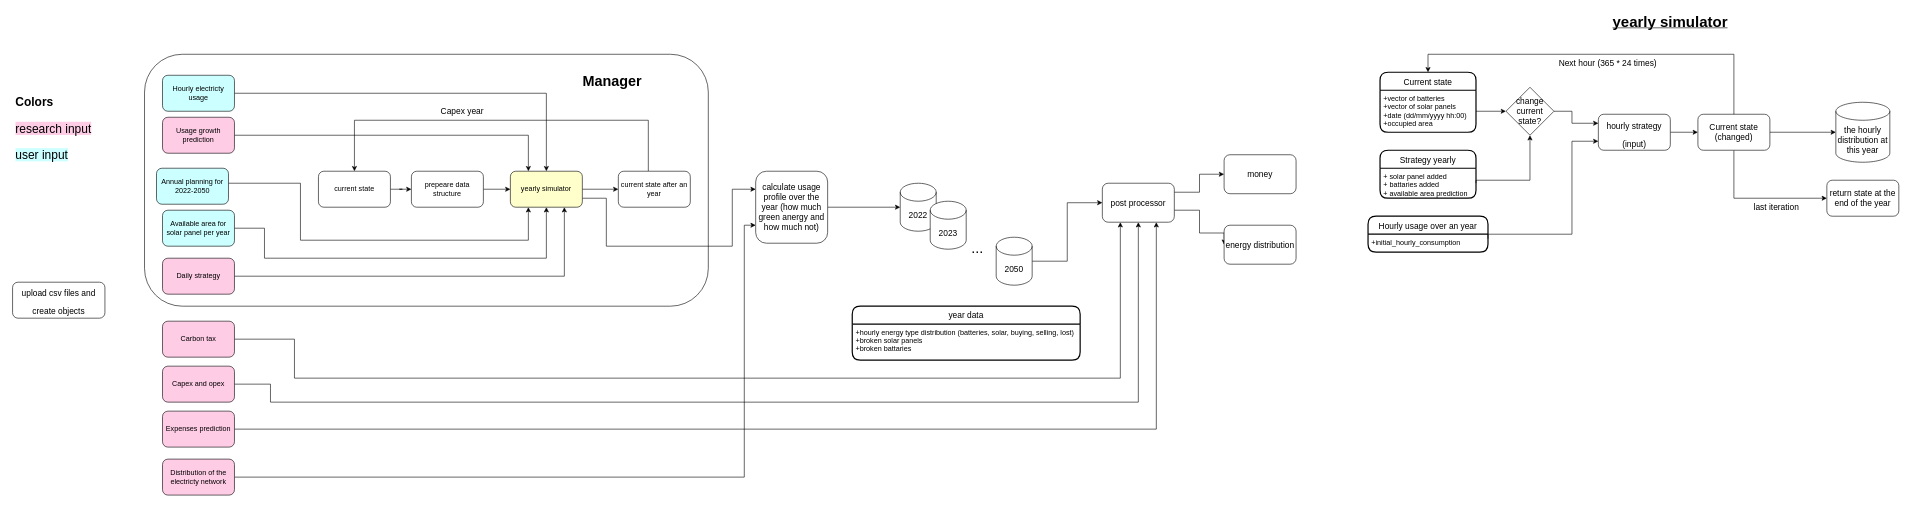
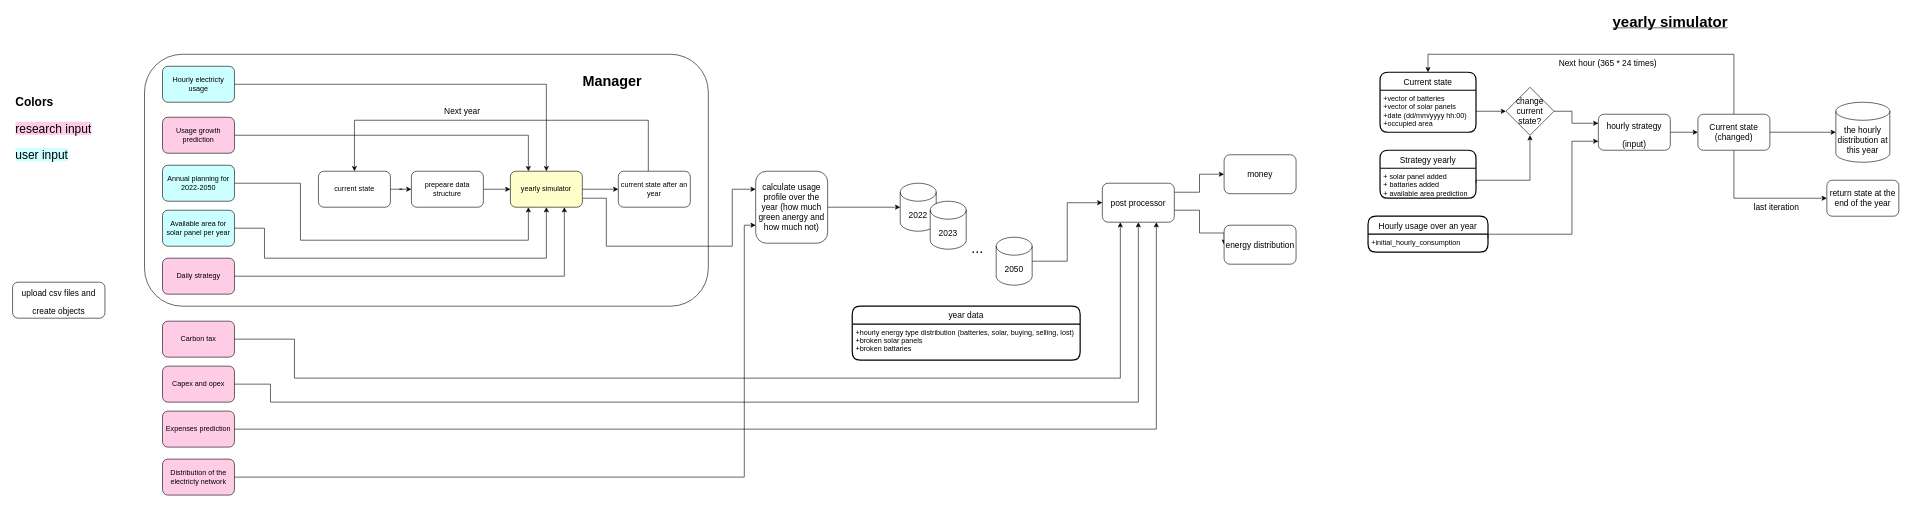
  <mxCell id="0" />
  <mxCell id="1" parent="0" />
  <mxCell id="2" value="" style="rounded=1;whiteSpace=wrap;html=1;labelBackgroundColor=none;fontSize=14;fillColor=#FFFFFF;" vertex="1" parent="1"><mxGeometry x="240" y="90" width="940" height="420" as="geometry" /></mxCell>
  <mxCell id="3" value="&lt;font style=&quot;font-size: 25px;&quot;&gt;yearly simulator&lt;/font&gt;" style="text;html=1;strokeColor=none;fillColor=none;align=center;verticalAlign=middle;whiteSpace=wrap;rounded=0;fontStyle=5" parent="1" vertex="1"><mxGeometry x="2669" y="20" width="230" height="30" as="geometry" /></mxCell>
  <mxCell id="4" value="Current state" style="swimlane;childLayout=stackLayout;horizontal=1;startSize=30;horizontalStack=0;rounded=1;fontSize=14;fontStyle=0;strokeWidth=2;resizeParent=0;resizeLast=1;shadow=0;dashed=0;align=center;" parent="1" vertex="1"><mxGeometry x="2300" y="120" width="160" height="100" as="geometry" /></mxCell>
  <mxCell id="5" value="+vector of batteries&#10;+vector of solar panels&#10;+date (dd/mm/yyyy hh:00)&#10;+occupied area" style="align=left;strokeColor=none;fillColor=none;spacingLeft=4;fontSize=12;verticalAlign=top;resizable=0;rotatable=0;part=1;" parent="4" vertex="1"><mxGeometry y="30" width="160" height="70" as="geometry" /></mxCell>
  <mxCell id="6" value="Hourly usage over an year" style="swimlane;childLayout=stackLayout;horizontal=1;startSize=30;horizontalStack=0;rounded=1;fontSize=14;fontStyle=0;strokeWidth=2;resizeParent=0;resizeLast=1;shadow=0;dashed=0;align=center;" parent="1" vertex="1"><mxGeometry x="2280" y="360" width="200" height="60" as="geometry" /></mxCell>
  <mxCell id="7" value="+initial_hourly_consumption" style="align=left;strokeColor=none;fillColor=none;spacingLeft=4;fontSize=12;verticalAlign=top;resizable=0;rotatable=0;part=1;" parent="6" vertex="1"><mxGeometry y="30" width="200" height="30" as="geometry" /></mxCell>
  <mxCell id="8" style="edgeStyle=orthogonalEdgeStyle;rounded=0;orthogonalLoop=1;jettySize=auto;html=1;exitX=1;exitY=0.5;exitDx=0;exitDy=0;fontSize=14;" parent="1" source="9" target="13" edge="1"><mxGeometry relative="1" as="geometry" /></mxCell>
  <mxCell id="9" value="&lt;font style=&quot;font-size: 14px;&quot;&gt;hourly strategy (input)&lt;/font&gt;" style="rounded=1;whiteSpace=wrap;html=1;fontSize=25;" parent="1" vertex="1"><mxGeometry x="2664" y="190" width="120" height="60" as="geometry" /></mxCell>
  <mxCell id="10" style="edgeStyle=orthogonalEdgeStyle;rounded=0;orthogonalLoop=1;jettySize=auto;html=1;exitX=0.5;exitY=0;exitDx=0;exitDy=0;entryX=0.5;entryY=0;entryDx=0;entryDy=0;fontSize=14;startArrow=none;" parent="1" source="14" target="4" edge="1"><mxGeometry relative="1" as="geometry"><Array as="points"><mxPoint x="2380" y="90" /></Array></mxGeometry></mxCell>
  <mxCell id="11" style="edgeStyle=orthogonalEdgeStyle;rounded=0;orthogonalLoop=1;jettySize=auto;html=1;exitX=1;exitY=0.5;exitDx=0;exitDy=0;fontSize=14;" parent="1" source="13" target="16" edge="1"><mxGeometry relative="1" as="geometry" /></mxCell>
  <mxCell id="12" style="edgeStyle=orthogonalEdgeStyle;rounded=0;orthogonalLoop=1;jettySize=auto;html=1;exitX=0.5;exitY=1;exitDx=0;exitDy=0;entryX=0;entryY=0.5;entryDx=0;entryDy=0;fontSize=14;" parent="1" source="13" target="17" edge="1"><mxGeometry relative="1" as="geometry" /></mxCell>
  <mxCell id="13" value="Current state (changed)" style="rounded=1;whiteSpace=wrap;html=1;fontSize=14;" parent="1" vertex="1"><mxGeometry x="2830" y="190" width="120" height="60" as="geometry" /></mxCell>
  <mxCell id="14" value="Next hour (365 * 24 times)" style="text;html=1;strokeColor=none;fillColor=none;align=center;verticalAlign=middle;whiteSpace=wrap;rounded=0;fontSize=14;" parent="1" vertex="1"><mxGeometry x="2590" y="90" width="180" height="30" as="geometry" /></mxCell>
  <mxCell id="15" value="" style="edgeStyle=orthogonalEdgeStyle;rounded=0;orthogonalLoop=1;jettySize=auto;html=1;exitX=0.5;exitY=0;exitDx=0;exitDy=0;entryX=0.5;entryY=0;entryDx=0;entryDy=0;fontSize=14;endArrow=none;" parent="1" source="13" target="14" edge="1"><mxGeometry relative="1" as="geometry"><mxPoint x="2890" y="190" as="sourcePoint" /><mxPoint x="2500" y="120" as="targetPoint" /><Array as="points"><mxPoint x="2890" y="90" /></Array></mxGeometry></mxCell>
  <mxCell id="16" value="the hourly distribution at this year" style="shape=cylinder3;whiteSpace=wrap;html=1;boundedLbl=1;backgroundOutline=1;size=15;fontSize=14;" parent="1" vertex="1"><mxGeometry x="3060" y="170" width="90" height="100" as="geometry" /></mxCell>
  <mxCell id="17" value="return state at the end of the year" style="rounded=1;whiteSpace=wrap;html=1;fontSize=14;" parent="1" vertex="1"><mxGeometry x="3045" y="300" width="120" height="60" as="geometry" /></mxCell>
  <mxCell id="18" style="edgeStyle=orthogonalEdgeStyle;rounded=0;orthogonalLoop=1;jettySize=auto;html=1;exitX=1;exitY=0.5;exitDx=0;exitDy=0;entryX=0;entryY=0.25;entryDx=0;entryDy=0;fontSize=14;" parent="1" source="19" target="9" edge="1"><mxGeometry relative="1" as="geometry"><Array as="points"><mxPoint x="2620" y="185" /><mxPoint x="2620" y="205" /></Array></mxGeometry></mxCell>
  <mxCell id="19" value="change current state?" style="rhombus;whiteSpace=wrap;html=1;fontSize=14;" parent="1" vertex="1"><mxGeometry x="2510" y="145" width="80" height="80" as="geometry" /></mxCell>
  <mxCell id="20" style="edgeStyle=orthogonalEdgeStyle;rounded=0;orthogonalLoop=1;jettySize=auto;html=1;exitX=1;exitY=0.5;exitDx=0;exitDy=0;entryX=0;entryY=0.5;entryDx=0;entryDy=0;fontSize=14;" parent="1" source="5" target="19" edge="1"><mxGeometry relative="1" as="geometry" /></mxCell>
  <mxCell id="21" value="Strategy yearly" style="swimlane;childLayout=stackLayout;horizontal=1;startSize=30;horizontalStack=0;rounded=1;fontSize=14;fontStyle=0;strokeWidth=2;resizeParent=0;resizeLast=1;shadow=0;dashed=0;align=center;" parent="1" vertex="1"><mxGeometry x="2300" y="250" width="160" height="80" as="geometry" /></mxCell>
  <mxCell id="22" value="+ solar panel added&#10;+ battaries added&#10;+ available area prediction" style="align=left;strokeColor=none;fillColor=none;spacingLeft=4;fontSize=12;verticalAlign=top;resizable=0;rotatable=0;part=1;" parent="21" vertex="1"><mxGeometry y="30" width="160" height="50" as="geometry" /></mxCell>
  <mxCell id="23" style="edgeStyle=orthogonalEdgeStyle;rounded=0;orthogonalLoop=1;jettySize=auto;html=1;exitX=1;exitY=0.5;exitDx=0;exitDy=0;entryX=0.5;entryY=1;entryDx=0;entryDy=0;fontSize=14;" parent="1" source="22" target="19" edge="1"><mxGeometry relative="1" as="geometry"><Array as="points"><mxPoint x="2460" y="300" /><mxPoint x="2550" y="300" /></Array></mxGeometry></mxCell>
  <mxCell id="24" style="edgeStyle=orthogonalEdgeStyle;rounded=0;orthogonalLoop=1;jettySize=auto;html=1;exitX=1;exitY=0.25;exitDx=0;exitDy=0;entryX=0;entryY=0.75;entryDx=0;entryDy=0;fontSize=14;" parent="1" source="7" target="9" edge="1"><mxGeometry relative="1" as="geometry"><Array as="points"><mxPoint x="2480" y="390" /><mxPoint x="2620" y="390" /><mxPoint x="2620" y="235" /></Array></mxGeometry></mxCell>
  <mxCell id="25" value="last iteration" style="text;html=1;strokeColor=none;fillColor=none;align=center;verticalAlign=middle;whiteSpace=wrap;rounded=0;fontSize=14;" parent="1" vertex="1"><mxGeometry x="2911" y="330" width="100" height="30" as="geometry" /></mxCell>
  <mxCell id="26" style="edgeStyle=orthogonalEdgeStyle;rounded=0;orthogonalLoop=1;jettySize=auto;html=1;exitX=1;exitY=0.5;exitDx=0;exitDy=0;entryX=0;entryY=0.5;entryDx=0;entryDy=0;fontSize=20;" edge="1" parent="1" source="28" target="51"><mxGeometry relative="1" as="geometry" /></mxCell>
  <mxCell id="27" style="edgeStyle=orthogonalEdgeStyle;rounded=0;orthogonalLoop=1;jettySize=auto;html=1;exitX=1;exitY=0.75;exitDx=0;exitDy=0;entryX=0;entryY=0.25;entryDx=0;entryDy=0;fontSize=14;" edge="1" parent="1" source="28" target="58"><mxGeometry relative="1" as="geometry"><Array as="points"><mxPoint x="1010" y="330" /><mxPoint x="1010" y="410" /><mxPoint x="1220" y="410" /><mxPoint x="1220" y="315" /></Array></mxGeometry></mxCell>
  <mxCell id="28" value="yearly simulator" style="rounded=1;whiteSpace=wrap;html=1;fillColor=#FFFFCC;" vertex="1" parent="1"><mxGeometry x="850" y="285" width="120" height="60" as="geometry" /></mxCell>
  <mxCell id="29" style="edgeStyle=orthogonalEdgeStyle;rounded=0;orthogonalLoop=1;jettySize=auto;html=1;fontSize=14;" edge="1" parent="1" source="30" target="61"><mxGeometry relative="1" as="geometry" /></mxCell>
  <mxCell id="30" value="current state" style="rounded=1;whiteSpace=wrap;html=1;" vertex="1" parent="1"><mxGeometry x="530" y="285" width="120" height="60" as="geometry" /></mxCell>
  <mxCell id="31" style="edgeStyle=orthogonalEdgeStyle;rounded=0;orthogonalLoop=1;jettySize=auto;html=1;exitX=1;exitY=0.5;exitDx=0;exitDy=0;entryX=0.5;entryY=0;entryDx=0;entryDy=0;fontSize=20;" edge="1" parent="1" source="32" target="28"><mxGeometry relative="1" as="geometry" /></mxCell>
- <mxCell id="32" value="Hourly electricty usage" style="rounded=1;whiteSpace=wrap;html=1;fillColor=#CCFFFF;" vertex="1" parent="1"><mxGeometry x="270" y="125" width="120" height="60" as="geometry" /></mxCell>
+ <mxCell id="32" value="Hourly electricty usage" style="rounded=1;whiteSpace=wrap;html=1;fillColor=#CCFFFF;" vertex="1" parent="1"><mxGeometry x="270" y="110" width="120" height="60" as="geometry" /></mxCell>
  <mxCell id="33" style="edgeStyle=orthogonalEdgeStyle;rounded=0;orthogonalLoop=1;jettySize=auto;html=1;entryX=0.25;entryY=0;entryDx=0;entryDy=0;fontSize=14;" edge="1" parent="1" source="34" target="28"><mxGeometry relative="1" as="geometry" /></mxCell>
  <mxCell id="34" value="Usage growth prediction" style="rounded=1;whiteSpace=wrap;html=1;fillColor=#FFCCE6;" vertex="1" parent="1"><mxGeometry x="270" y="195" width="120" height="60" as="geometry" /></mxCell>
  <mxCell id="35" style="edgeStyle=orthogonalEdgeStyle;rounded=0;orthogonalLoop=1;jettySize=auto;html=1;entryX=0.25;entryY=1;entryDx=0;entryDy=0;fontSize=14;" edge="1" parent="1" source="36" target="28"><mxGeometry relative="1" as="geometry"><Array as="points"><mxPoint x="500" y="305" /><mxPoint x="500" y="400" /><mxPoint x="880" y="400" /></Array></mxGeometry></mxCell>
- <mxCell id="36" value="Annual planning for 2022-2050" style="rounded=1;whiteSpace=wrap;html=1;fillColor=#CCFFFF;" vertex="1" parent="1"><mxGeometry x="260" y="280" width="120" height="60" as="geometry" /></mxCell>
+ <mxCell id="36" value="Annual planning for 2022-2050" style="rounded=1;whiteSpace=wrap;html=1;fillColor=#CCFFFF;" vertex="1" parent="1"><mxGeometry x="270" y="275" width="120" height="60" as="geometry" /></mxCell>
  <mxCell id="37" style="edgeStyle=orthogonalEdgeStyle;rounded=0;orthogonalLoop=1;jettySize=auto;html=1;entryX=0.5;entryY=1;entryDx=0;entryDy=0;fontSize=14;" edge="1" parent="1" source="38" target="28"><mxGeometry relative="1" as="geometry"><Array as="points"><mxPoint x="440" y="380" /><mxPoint x="440" y="430" /><mxPoint x="910" y="430" /></Array></mxGeometry></mxCell>
  <mxCell id="38" value="Available area for solar panel per year" style="rounded=1;whiteSpace=wrap;html=1;fillColor=#CCFFFF;" vertex="1" parent="1"><mxGeometry x="270" y="350" width="120" height="60" as="geometry" /></mxCell>
  <mxCell id="39" style="edgeStyle=orthogonalEdgeStyle;rounded=0;orthogonalLoop=1;jettySize=auto;html=1;entryX=0.75;entryY=1;entryDx=0;entryDy=0;fontSize=14;" edge="1" parent="1" source="40" target="28"><mxGeometry relative="1" as="geometry" /></mxCell>
  <mxCell id="40" value="Daily strategy" style="rounded=1;whiteSpace=wrap;html=1;fillColor=#FFCCE6;" vertex="1" parent="1"><mxGeometry x="270" y="430" width="120" height="60" as="geometry" /></mxCell>
  <mxCell id="41" style="edgeStyle=orthogonalEdgeStyle;rounded=0;orthogonalLoop=1;jettySize=auto;html=1;entryX=0.25;entryY=1;entryDx=0;entryDy=0;fontSize=14;" edge="1" parent="1" source="42" target="68"><mxGeometry relative="1" as="geometry"><Array as="points"><mxPoint x="490" y="565" /><mxPoint x="490" y="630" /><mxPoint x="1867" y="630" /></Array></mxGeometry></mxCell>
  <mxCell id="42" value="Carbon tax" style="rounded=1;whiteSpace=wrap;html=1;fillColor=#FFCCE6;" vertex="1" parent="1"><mxGeometry x="270" y="535" width="120" height="60" as="geometry" /></mxCell>
  <mxCell id="43" style="edgeStyle=orthogonalEdgeStyle;rounded=0;orthogonalLoop=1;jettySize=auto;html=1;fontSize=14;" edge="1" parent="1" source="44" target="68"><mxGeometry relative="1" as="geometry"><Array as="points"><mxPoint x="450" y="640" /><mxPoint x="450" y="670" /><mxPoint x="1897" y="670" /></Array></mxGeometry></mxCell>
  <mxCell id="44" value="Capex and opex" style="rounded=1;whiteSpace=wrap;html=1;fillColor=#FFCCE6;" vertex="1" parent="1"><mxGeometry x="270" y="610" width="120" height="60" as="geometry" /></mxCell>
  <mxCell id="45" style="edgeStyle=orthogonalEdgeStyle;rounded=0;orthogonalLoop=1;jettySize=auto;html=1;entryX=0.75;entryY=1;entryDx=0;entryDy=0;fontSize=14;" edge="1" parent="1" source="46" target="68"><mxGeometry relative="1" as="geometry" /></mxCell>
  <mxCell id="46" value="Expenses prediction" style="rounded=1;whiteSpace=wrap;html=1;fillColor=#FFCCE6;" vertex="1" parent="1"><mxGeometry x="270" y="685" width="120" height="60" as="geometry" /></mxCell>
  <mxCell id="47" style="edgeStyle=orthogonalEdgeStyle;rounded=0;orthogonalLoop=1;jettySize=auto;html=1;entryX=0;entryY=0.75;entryDx=0;entryDy=0;fontSize=14;" edge="1" parent="1" source="48" target="58"><mxGeometry relative="1" as="geometry"><Array as="points"><mxPoint x="1240" y="795" /><mxPoint x="1240" y="375" /></Array></mxGeometry></mxCell>
  <mxCell id="48" value="Distribution of the electricty network" style="rounded=1;whiteSpace=wrap;html=1;fillColor=#FFCCE6;" vertex="1" parent="1"><mxGeometry x="270" y="765" width="120" height="60" as="geometry" /></mxCell>
  <mxCell id="49" value="&lt;h1 style=&quot;font-size: 20px;&quot;&gt;&lt;font style=&quot;font-size: 20px;&quot;&gt;Colors&lt;/font&gt;&lt;/h1&gt;&lt;p style=&quot;font-size: 20px;&quot;&gt;&lt;span style=&quot;background-color: rgb(255, 204, 230);&quot;&gt;&lt;font style=&quot;font-size: 20px;&quot;&gt;research input&lt;/font&gt;&lt;/span&gt;&lt;/p&gt;&lt;p style=&quot;font-size: 20px;&quot;&gt;&lt;span style=&quot;background-color: rgb(204, 255, 255);&quot;&gt;&lt;font style=&quot;font-size: 20px;&quot;&gt;user input&lt;/font&gt;&lt;/span&gt;&lt;/p&gt;&lt;p style=&quot;font-size: 20px;&quot;&gt;&lt;span style=&quot;background-color: rgb(255, 204, 230);&quot;&gt;&lt;br&gt;&lt;/span&gt;&lt;/p&gt;" style="text;html=1;strokeColor=none;fillColor=none;spacing=5;spacingTop=-20;whiteSpace=wrap;overflow=hidden;rounded=0;" vertex="1" parent="1"><mxGeometry x="20" y="155" width="190" height="120" as="geometry" /></mxCell>
  <mxCell id="50" style="edgeStyle=orthogonalEdgeStyle;rounded=0;orthogonalLoop=1;jettySize=auto;html=1;entryX=0.5;entryY=0;entryDx=0;entryDy=0;fontSize=20;" edge="1" parent="1" source="51" target="30"><mxGeometry relative="1" as="geometry"><Array as="points"><mxPoint x="1080" y="200" /><mxPoint x="590" y="200" /></Array></mxGeometry></mxCell>
  <mxCell id="51" value="current state after an year" style="rounded=1;whiteSpace=wrap;html=1;" vertex="1" parent="1"><mxGeometry x="1030" y="285" width="120" height="60" as="geometry" /></mxCell>
- <mxCell id="52" value="Capex year" style="text;html=1;align=center;verticalAlign=middle;whiteSpace=wrap;rounded=0;labelBackgroundColor=none;fontSize=14;" vertex="1" parent="1"><mxGeometry x="720" y="170" width="100" height="30" as="geometry" /></mxCell>
+ <mxCell id="52" value="Next year" style="text;html=1;align=center;verticalAlign=middle;whiteSpace=wrap;rounded=0;labelBackgroundColor=none;fontSize=14;" vertex="1" parent="1"><mxGeometry x="720" y="170" width="100" height="30" as="geometry" /></mxCell>
  <mxCell id="53" value="2022" style="shape=cylinder3;whiteSpace=wrap;html=1;boundedLbl=1;backgroundOutline=1;size=15;labelBackgroundColor=none;fontSize=14;fillColor=#FFFFFF;" vertex="1" parent="1"><mxGeometry x="1500" y="305" width="60" height="80" as="geometry" /></mxCell>
  <mxCell id="54" style="edgeStyle=orthogonalEdgeStyle;rounded=0;orthogonalLoop=1;jettySize=auto;html=1;entryX=0;entryY=0.5;entryDx=0;entryDy=0;fontSize=14;" edge="1" parent="1" source="55" target="68"><mxGeometry relative="1" as="geometry" /></mxCell>
  <mxCell id="55" value="2050" style="shape=cylinder3;whiteSpace=wrap;html=1;boundedLbl=1;backgroundOutline=1;size=15;labelBackgroundColor=none;fontSize=14;fillColor=#FFFFFF;" vertex="1" parent="1"><mxGeometry x="1660" y="395" width="60" height="80" as="geometry" /></mxCell>
  <mxCell id="56" value="2023" style="shape=cylinder3;whiteSpace=wrap;html=1;boundedLbl=1;backgroundOutline=1;size=15;labelBackgroundColor=none;fontSize=14;fillColor=#FFFFFF;" vertex="1" parent="1"><mxGeometry x="1550" y="335" width="60" height="80" as="geometry" /></mxCell>
  <mxCell id="57" style="edgeStyle=orthogonalEdgeStyle;rounded=0;orthogonalLoop=1;jettySize=auto;html=1;entryX=0;entryY=0.5;entryDx=0;entryDy=0;entryPerimeter=0;fontSize=14;" edge="1" parent="1" source="58" target="53"><mxGeometry relative="1" as="geometry" /></mxCell>
  <mxCell id="58" value="calculate usage profile over the year (how much green anergy and how much not)" style="rounded=1;whiteSpace=wrap;html=1;labelBackgroundColor=none;fontSize=14;fillColor=#FFFFFF;" vertex="1" parent="1"><mxGeometry x="1259" y="285" width="120" height="120" as="geometry" /></mxCell>
  <mxCell id="59" value="&lt;font style=&quot;font-size: 24px;&quot;&gt;...&lt;/font&gt;" style="text;html=1;strokeColor=none;fillColor=none;align=center;verticalAlign=middle;whiteSpace=wrap;rounded=0;labelBackgroundColor=none;fontSize=14;" vertex="1" parent="1"><mxGeometry x="1599" y="399" width="60" height="30" as="geometry" /></mxCell>
  <mxCell id="60" style="edgeStyle=orthogonalEdgeStyle;rounded=0;orthogonalLoop=1;jettySize=auto;html=1;fontSize=14;" edge="1" parent="1" source="61" target="28"><mxGeometry relative="1" as="geometry" /></mxCell>
  <mxCell id="61" value="prepeare data structure" style="rounded=1;whiteSpace=wrap;html=1;" vertex="1" parent="1"><mxGeometry x="685" y="285" width="120" height="60" as="geometry" /></mxCell>
  <mxCell id="62" value="&lt;font style=&quot;font-size: 24px;&quot;&gt;&lt;b&gt;Manager&lt;/b&gt;&lt;/font&gt;" style="text;html=1;strokeColor=none;fillColor=none;align=center;verticalAlign=middle;whiteSpace=wrap;rounded=0;labelBackgroundColor=none;fontSize=14;" vertex="1" parent="1"><mxGeometry x="990" y="120" width="60" height="30" as="geometry" /></mxCell>
  <mxCell id="63" value="&lt;font style=&quot;font-size: 14px;&quot;&gt;upload csv files and create objects&lt;/font&gt;" style="rounded=1;whiteSpace=wrap;html=1;labelBackgroundColor=none;fontSize=24;fillColor=#FFFFFF;" vertex="1" parent="1"><mxGeometry x="20" y="470" width="154" height="60" as="geometry" /></mxCell>
  <mxCell id="64" value="year data" style="swimlane;childLayout=stackLayout;horizontal=1;startSize=30;horizontalStack=0;rounded=1;fontSize=14;fontStyle=0;strokeWidth=2;resizeParent=0;resizeLast=1;shadow=0;dashed=0;align=center;" vertex="1" parent="1"><mxGeometry x="1420" y="510" width="380" height="90" as="geometry" /></mxCell>
  <mxCell id="65" value="+hourly energy type distribution (batteries, solar, buying, selling, lost)&#10;+broken solar panels&#10;+broken battaries" style="align=left;strokeColor=none;fillColor=none;spacingLeft=4;fontSize=12;verticalAlign=top;resizable=0;rotatable=0;part=1;" vertex="1" parent="64"><mxGeometry y="30" width="380" height="60" as="geometry" /></mxCell>
  <mxCell id="66" style="edgeStyle=orthogonalEdgeStyle;rounded=0;orthogonalLoop=1;jettySize=auto;html=1;entryX=0;entryY=0.5;entryDx=0;entryDy=0;fontSize=14;" edge="1" parent="1" source="68" target="69"><mxGeometry relative="1" as="geometry"><Array as="points"><mxPoint x="1999" y="320" /><mxPoint x="1999" y="290" /></Array></mxGeometry></mxCell>
  <mxCell id="67" style="edgeStyle=orthogonalEdgeStyle;rounded=0;orthogonalLoop=1;jettySize=auto;html=1;entryX=0;entryY=0.5;entryDx=0;entryDy=0;fontSize=14;" edge="1" parent="1" source="68" target="70"><mxGeometry relative="1" as="geometry"><Array as="points"><mxPoint x="1999" y="350" /><mxPoint x="1999" y="388" /></Array></mxGeometry></mxCell>
  <mxCell id="68" value="post processor" style="rounded=1;whiteSpace=wrap;html=1;labelBackgroundColor=none;fontSize=14;fillColor=#FFFFFF;" vertex="1" parent="1"><mxGeometry x="1837" y="305" width="120" height="65" as="geometry" /></mxCell>
  <mxCell id="69" value="money" style="rounded=1;whiteSpace=wrap;html=1;labelBackgroundColor=none;fontSize=14;fillColor=#FFFFFF;" vertex="1" parent="1"><mxGeometry x="2040" y="257.5" width="120" height="65" as="geometry" /></mxCell>
  <mxCell id="70" value="energy distribution" style="rounded=1;whiteSpace=wrap;html=1;labelBackgroundColor=none;fontSize=14;fillColor=#FFFFFF;" vertex="1" parent="1"><mxGeometry x="2040" y="375" width="120" height="65" as="geometry" /></mxCell>
